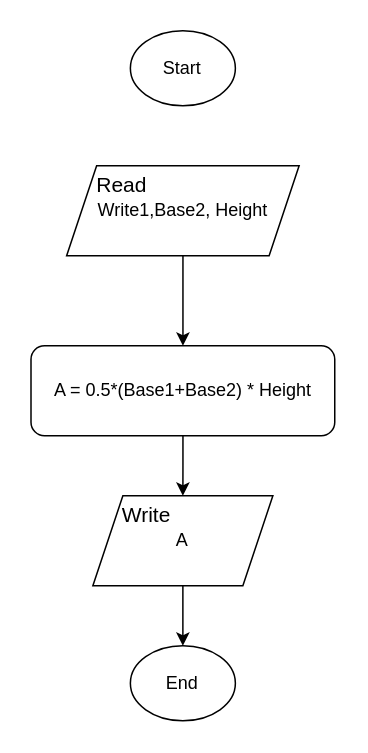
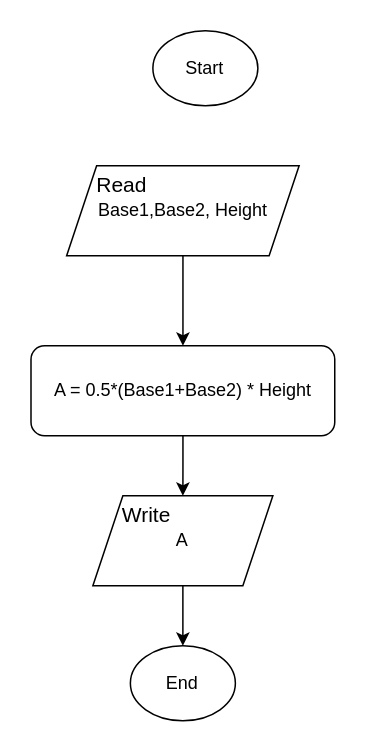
  <mxCell id="0" />
  <mxCell id="1" parent="0" />
- <mxCell id="2" value="Start" style="ellipse;whiteSpace=wrap;html=1;" vertex="1" parent="1"><mxGeometry x="86.25" y="20" width="70" height="50" as="geometry" /></mxCell>
+ <mxCell id="2" value="Start" style="ellipse;whiteSpace=wrap;html=1;" vertex="1" parent="1"><mxGeometry x="101.25" y="20" width="70" height="50" as="geometry" /></mxCell>
  <mxCell id="3" value="End" style="ellipse;whiteSpace=wrap;html=1;" vertex="1" parent="1"><mxGeometry x="86.25" y="430" width="70" height="50" as="geometry" /></mxCell>
  <mxCell id="4" style="edgeStyle=orthogonalEdgeStyle;rounded=0;orthogonalLoop=1;jettySize=auto;html=1;" edge="1" parent="1" source="5" target="7"><mxGeometry relative="1" as="geometry" /></mxCell>
- <mxCell id="5" value="Write1,Base2, Height" style="shape=parallelogram;perimeter=parallelogramPerimeter;whiteSpace=wrap;html=1;fixedSize=1;" vertex="1" parent="1"><mxGeometry x="43.75" y="110" width="155" height="60" as="geometry" /></mxCell>
+ <mxCell id="5" value="Base1,Base2, Height" style="shape=parallelogram;perimeter=parallelogramPerimeter;whiteSpace=wrap;html=1;fixedSize=1;" vertex="1" parent="1"><mxGeometry x="43.75" y="110" width="155" height="60" as="geometry" /></mxCell>
  <mxCell id="6" style="edgeStyle=orthogonalEdgeStyle;rounded=0;orthogonalLoop=1;jettySize=auto;html=1;entryX=0.5;entryY=0;entryDx=0;entryDy=0;" edge="1" parent="1" source="7" target="9"><mxGeometry relative="1" as="geometry" /></mxCell>
  <mxCell id="7" value="A = 0.5*(Base1+Base2) * Height" style="whiteSpace=wrap;html=1;rounded=1;" vertex="1" parent="1"><mxGeometry x="20" y="230" width="202.5" height="60" as="geometry" /></mxCell>
  <mxCell id="8" style="edgeStyle=orthogonalEdgeStyle;rounded=0;orthogonalLoop=1;jettySize=auto;html=1;entryX=0.5;entryY=0;entryDx=0;entryDy=0;fontSize=14;" edge="1" parent="1" source="9" target="3"><mxGeometry relative="1" as="geometry" /></mxCell>
  <mxCell id="9" value="A" style="shape=parallelogram;perimeter=parallelogramPerimeter;whiteSpace=wrap;html=1;fixedSize=1;" vertex="1" parent="1"><mxGeometry x="61.25" y="330" width="120" height="60" as="geometry" /></mxCell>
  <mxCell id="10" value="&lt;h1&gt;&lt;font style=&quot;font-size: 14px; font-weight: normal;&quot;&gt;Read&lt;/font&gt;&lt;/h1&gt;" style="text;html=1;strokeColor=none;fillColor=none;spacing=5;spacingTop=-20;whiteSpace=wrap;overflow=hidden;rounded=0;" vertex="1" parent="1"><mxGeometry x="58.75" y="100" width="125" height="40" as="geometry" /></mxCell>
  <mxCell id="11" value="&lt;h1&gt;&lt;font style=&quot;font-size: 14px; font-weight: normal;&quot;&gt;Write&lt;/font&gt;&lt;/h1&gt;" style="text;html=1;strokeColor=none;fillColor=none;spacing=5;spacingTop=-20;whiteSpace=wrap;overflow=hidden;rounded=0;" vertex="1" parent="1"><mxGeometry x="76.25" y="320" width="125" height="40" as="geometry" /></mxCell>
